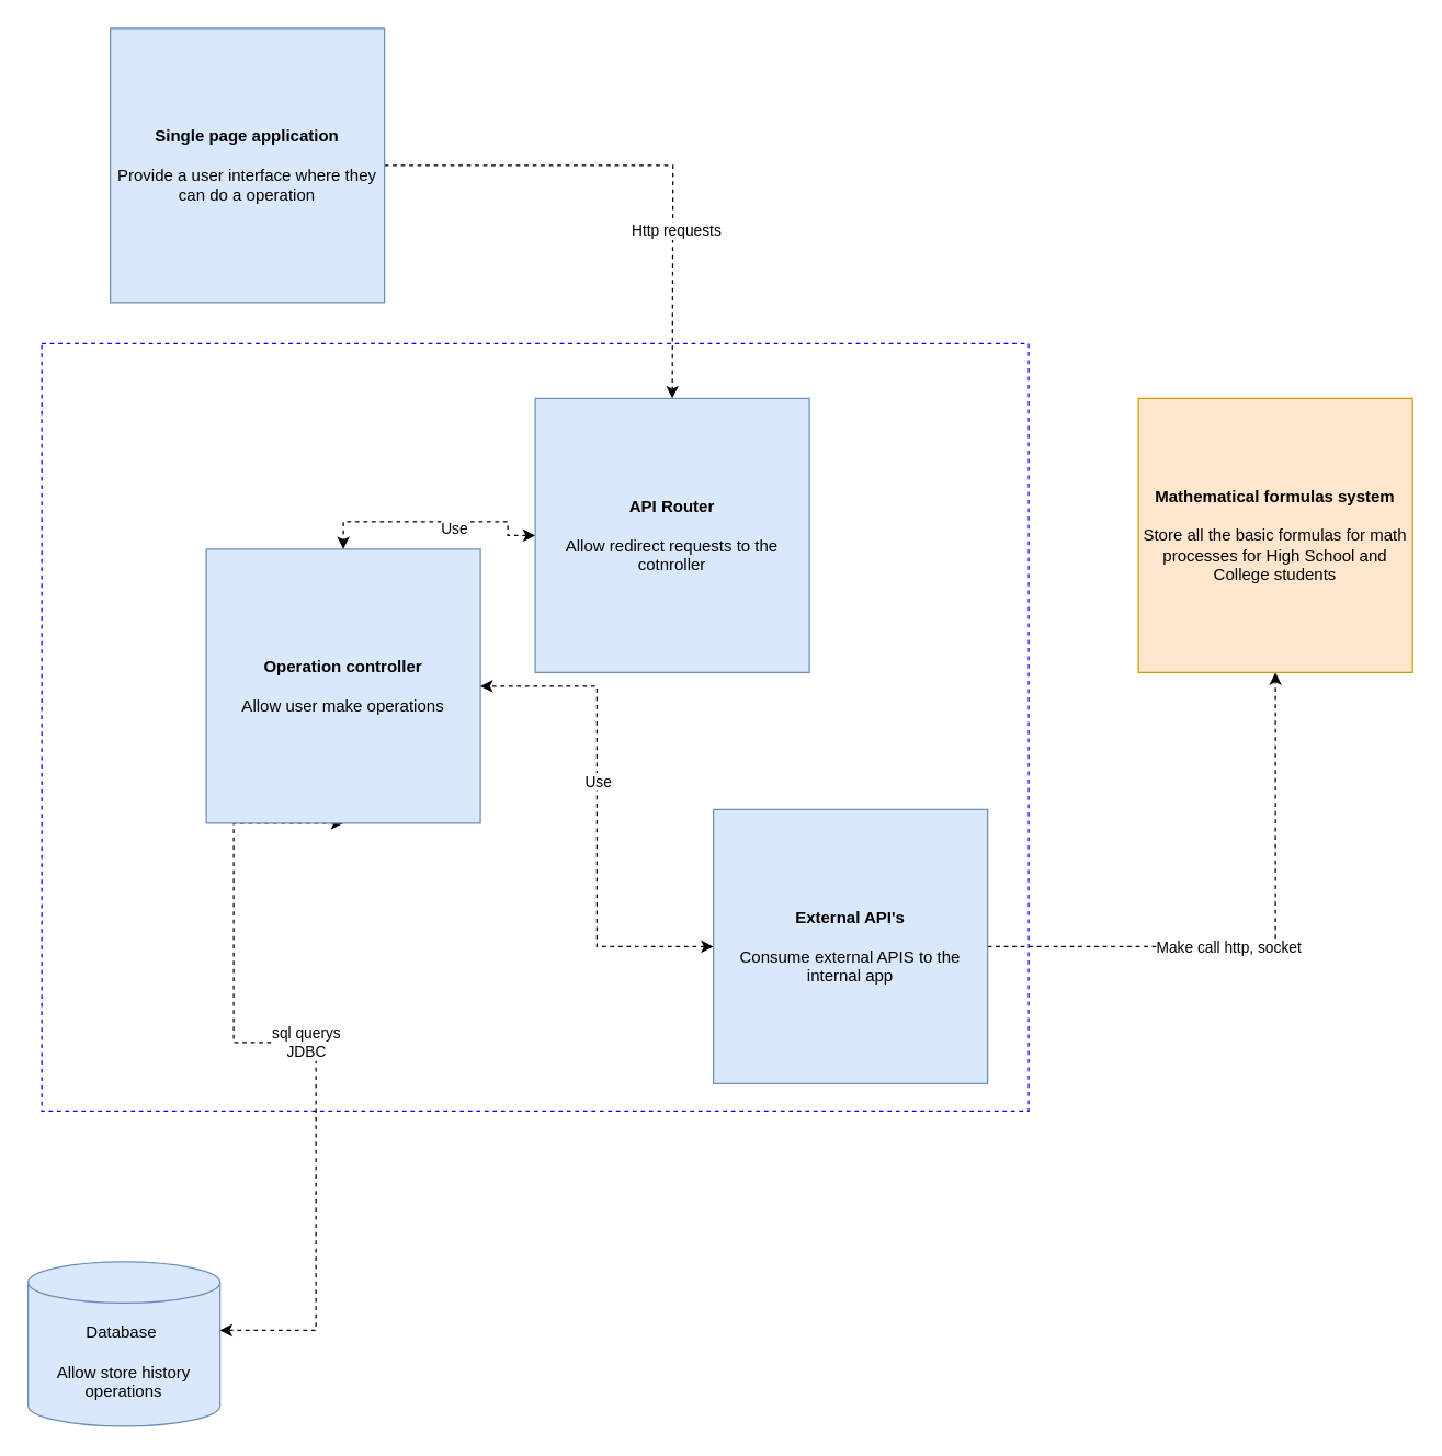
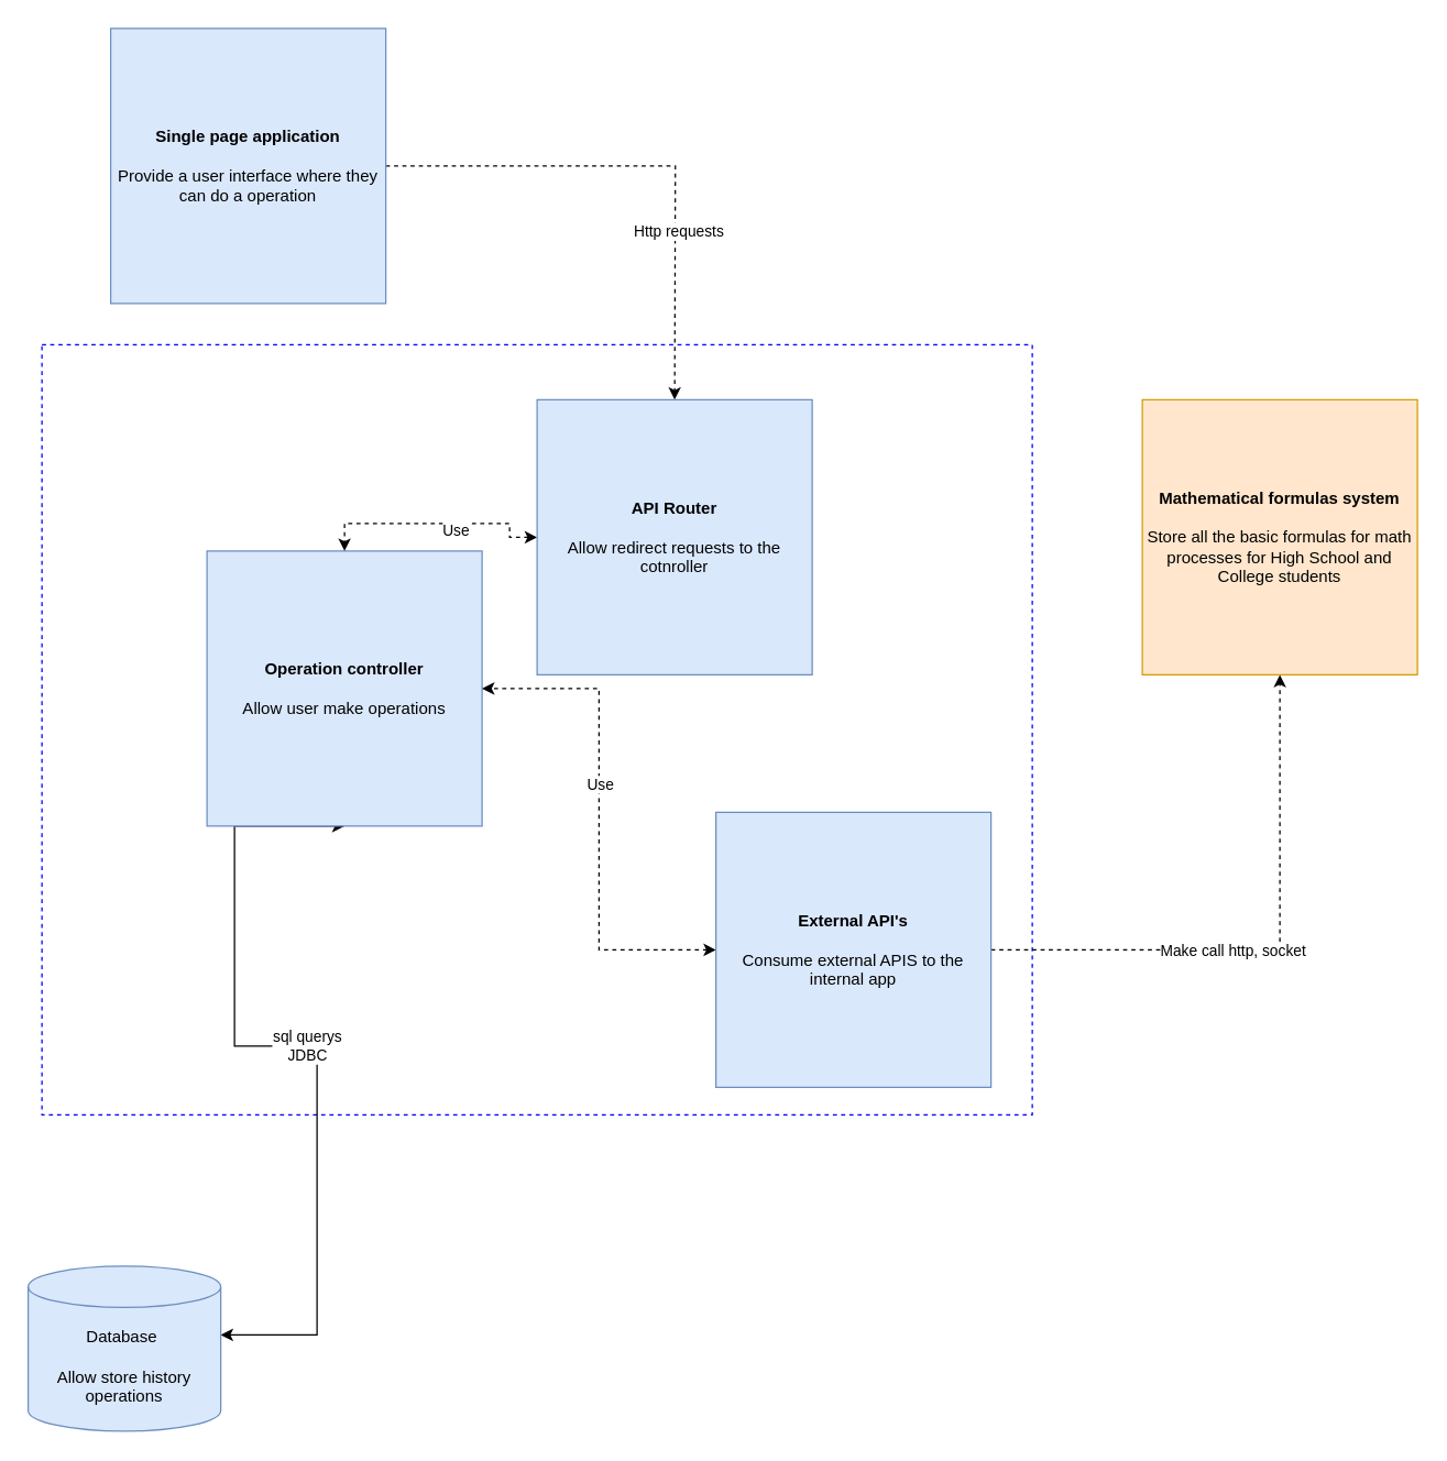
  <mxCell id="0" />
  <mxCell id="1" parent="0" />
  <mxCell id="2" value="" style="rounded=0;whiteSpace=wrap;html=1;dashed=1;strokeColor=#0000FF;" parent="1" vertex="1"><mxGeometry x="30" y="250" width="720" height="560" as="geometry" /></mxCell>
- <mxCell id="3" value="sql querys&lt;br&gt;JDBC" style="edgeStyle=orthogonalEdgeStyle;rounded=0;orthogonalLoop=1;jettySize=auto;html=1;dashed=1;exitX=0.5;exitY=1;exitDx=0;exitDy=0;startArrow=classic;startFill=1;" parent="1" source="11" target="6" edge="1"><mxGeometry x="0.009" relative="1" as="geometry"><mxPoint as="offset" /><Array as="points"><mxPoint x="170" y="760" /><mxPoint x="230" y="760" /><mxPoint x="230" y="970" /></Array></mxGeometry></mxCell>
+ <mxCell id="3" value="sql querys&lt;br&gt;JDBC" style="edgeStyle=orthogonalEdgeStyle;rounded=0;orthogonalLoop=1;jettySize=auto;html=1;dashed=0;exitX=0.5;exitY=1;exitDx=0;exitDy=0;startArrow=classic;startFill=1;" parent="1" source="11" target="6" edge="1"><mxGeometry x="0.009" relative="1" as="geometry"><mxPoint as="offset" /><Array as="points"><mxPoint x="170" y="760" /><mxPoint x="230" y="760" /><mxPoint x="230" y="970" /></Array></mxGeometry></mxCell>
  <mxCell id="4" style="edgeStyle=orthogonalEdgeStyle;rounded=0;orthogonalLoop=1;jettySize=auto;html=1;dashed=1;exitX=1;exitY=0.5;exitDx=0;exitDy=0;" parent="1" source="14" target="10" edge="1"><mxGeometry relative="1" as="geometry" /></mxCell>
  <mxCell id="5" value="Make call http, socket" style="edgeLabel;html=1;align=center;verticalAlign=middle;resizable=0;points=[];" parent="4" vertex="1" connectable="0"><mxGeometry x="-0.146" relative="1" as="geometry"><mxPoint as="offset" /></mxGeometry></mxCell>
  <mxCell id="6" value="Database&amp;nbsp;&lt;br&gt;&lt;br&gt;Allow store history operations" style="shape=cylinder3;whiteSpace=wrap;html=1;boundedLbl=1;backgroundOutline=1;size=15;fillColor=#dae8fc;strokeColor=#6c8ebf;" parent="1" vertex="1"><mxGeometry x="20" y="920" width="140" height="120" as="geometry" /></mxCell>
  <mxCell id="7" style="edgeStyle=orthogonalEdgeStyle;rounded=0;orthogonalLoop=1;jettySize=auto;html=1;entryX=0.5;entryY=0;entryDx=0;entryDy=0;dashed=1;" parent="1" source="9" edge="1"><mxGeometry relative="1" as="geometry"><mxPoint x="490" y="290" as="targetPoint" /></mxGeometry></mxCell>
  <mxCell id="8" value="Http requests" style="edgeLabel;html=1;align=center;verticalAlign=middle;resizable=0;points=[];" parent="7" vertex="1" connectable="0"><mxGeometry x="0.358" y="2" relative="1" as="geometry"><mxPoint as="offset" /></mxGeometry></mxCell>
  <mxCell id="9" value="&lt;b&gt;Single page application&lt;/b&gt;&lt;br&gt;&lt;br&gt;Provide a user interface where they can do a operation" style="whiteSpace=wrap;html=1;aspect=fixed;fillColor=#dae8fc;strokeColor=#6c8ebf;" parent="1" vertex="1"><mxGeometry x="80" y="20" width="200" height="200" as="geometry" /></mxCell>
  <mxCell id="10" value="&lt;b&gt;Mathematical formulas system&lt;/b&gt;&lt;br&gt;&lt;br&gt;Store all the basic formulas for math processes for High School and College students" style="whiteSpace=wrap;html=1;aspect=fixed;fillColor=#ffe6cc;strokeColor=#d79b00;" parent="1" vertex="1"><mxGeometry x="830" y="290" width="200" height="200" as="geometry" /></mxCell>
  <mxCell id="11" value="&lt;b&gt;Operation controller&lt;/b&gt;&lt;br&gt;&lt;br&gt;Allow user make operations" style="whiteSpace=wrap;html=1;aspect=fixed;fillColor=#dae8fc;strokeColor=#6c8ebf;" parent="1" vertex="1"><mxGeometry x="150" y="400" width="200" height="200" as="geometry" /></mxCell>
  <mxCell id="12" style="edgeStyle=orthogonalEdgeStyle;rounded=0;orthogonalLoop=1;jettySize=auto;html=1;entryX=1;entryY=0.5;entryDx=0;entryDy=0;dashed=1;startArrow=classic;startFill=1;endArrow=classic;endFill=1;" edge="1" parent="1" source="14" target="11"><mxGeometry relative="1" as="geometry" /></mxCell>
  <mxCell id="13" value="Use" style="edgeLabel;html=1;align=center;verticalAlign=middle;resizable=0;points=[];" vertex="1" connectable="0" parent="12"><mxGeometry x="0.141" relative="1" as="geometry"><mxPoint y="-1" as="offset" /></mxGeometry></mxCell>
  <mxCell id="14" value="&lt;b&gt;External API's&lt;/b&gt;&lt;br&gt;&lt;br&gt;Consume external APIS to the internal app" style="whiteSpace=wrap;html=1;aspect=fixed;fillColor=#dae8fc;strokeColor=#6c8ebf;" parent="1" vertex="1"><mxGeometry x="520" y="590" width="200" height="200" as="geometry" /></mxCell>
  <mxCell id="15" style="edgeStyle=orthogonalEdgeStyle;rounded=0;orthogonalLoop=1;jettySize=auto;html=1;entryX=0.5;entryY=0;entryDx=0;entryDy=0;dashed=1;startArrow=classic;startFill=1;" edge="1" parent="1" source="17" target="11"><mxGeometry relative="1" as="geometry" /></mxCell>
  <mxCell id="16" value="Use" style="edgeLabel;html=1;align=center;verticalAlign=middle;resizable=0;points=[];" vertex="1" connectable="0" parent="15"><mxGeometry x="-0.177" y="4" relative="1" as="geometry"><mxPoint as="offset" /></mxGeometry></mxCell>
  <mxCell id="17" value="&lt;b&gt;API Router&lt;/b&gt;&lt;br&gt;&lt;br&gt;Allow redirect requests to the cotnroller" style="whiteSpace=wrap;html=1;aspect=fixed;fillColor=#dae8fc;strokeColor=#6c8ebf;" vertex="1" parent="1"><mxGeometry x="390" y="290" width="200" height="200" as="geometry" /></mxCell>
